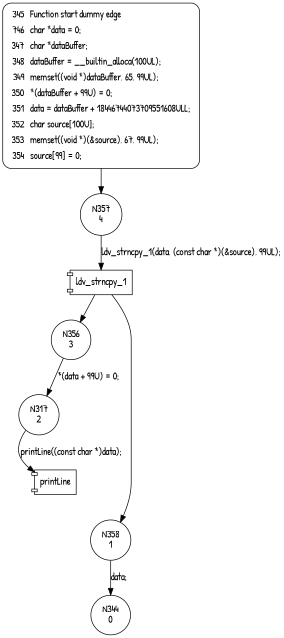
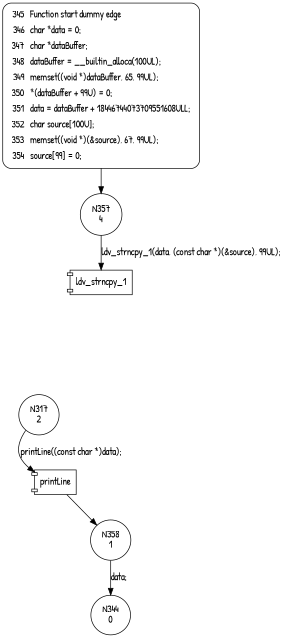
  digraph {
    fontname="Patrick Hand"
    node [fontname="Patrick Hand" shape=circle]
    edge [fontname="Patrick Hand"]
    n1 [label="N357\n4"]
    n2 [label=ldv_strncpy_1 shape=component]
-   n3 [label="N356\n3"]
    n4 [label="N317\n2"]
    n5 [label=printLine shape=component]
    n6 [label="N358\n1"]
    n7 [label="N344\n0"]
-   n8 [fillcolor=white label=<<table border="0" cellborder="0" cellpadding="3" bgcolor="white"><tr><td align="right">345</td><td align="left">Function start dummy edge</td></tr><tr><td align="right">746</td><td align="left">char *data = 0;</td></tr><tr><td align="right">347</td><td align="left">char *dataBuffer;</td></tr><tr><td align="right">348</td><td align="left">dataBuffer = __builtin_alloca(100UL);</td></tr><tr><td align="right">349</td><td align="left">memset((void *)dataBuffer, 65, 99UL);</td></tr><tr><td align="right">350</td><td align="left">*(dataBuffer + 99U) = 0;</td></tr><tr><td align="right">351</td><td align="left">data = dataBuffer + 18446744073709551608ULL;</td></tr><tr><td align="right">352</td><td align="left">char source[100U];</td></tr><tr><td align="right">353</td><td align="left">memset((void *)(&amp;source), 67, 99UL);</td></tr><tr><td align="right">354</td><td align="left">source[99] = 0;</td></tr></table>> penwidth=1 shape=Mrecord style="filled,bold"]
+   n8 [fillcolor=white label=<<table border="0" cellborder="0" cellpadding="3" bgcolor="white"><tr><td align="right">345</td><td align="left">Function start dummy edge</td></tr><tr><td align="right">346</td><td align="left">char *data = 0;</td></tr><tr><td align="right">347</td><td align="left">char *dataBuffer;</td></tr><tr><td align="right">348</td><td align="left">dataBuffer = __builtin_alloca(100UL);</td></tr><tr><td align="right">349</td><td align="left">memset((void *)dataBuffer, 65, 99UL);</td></tr><tr><td align="right">350</td><td align="left">*(dataBuffer + 99U) = 0;</td></tr><tr><td align="right">351</td><td align="left">data = dataBuffer + 18446744073709551608ULL;</td></tr><tr><td align="right">352</td><td align="left">char source[100U];</td></tr><tr><td align="right">353</td><td align="left">memset((void *)(&amp;source), 67, 99UL);</td></tr><tr><td align="right">354</td><td align="left">source[99] = 0;</td></tr></table>> penwidth=1 shape=Mrecord style="filled,bold"]
    n1 -> n2 [label="ldv_strncpy_1(data, (const char *)(&source), 99UL);"]
-   n2 -> n3
-   n3 -> n4 [label="*(data + 99U) = 0;"]
    n4 -> n5 [label="printLine((const char *)data);"]
-   n2 -> n6
+   n5 -> n6
    n6 -> n7 [label="data;"]
    n8 -> n1
  }
